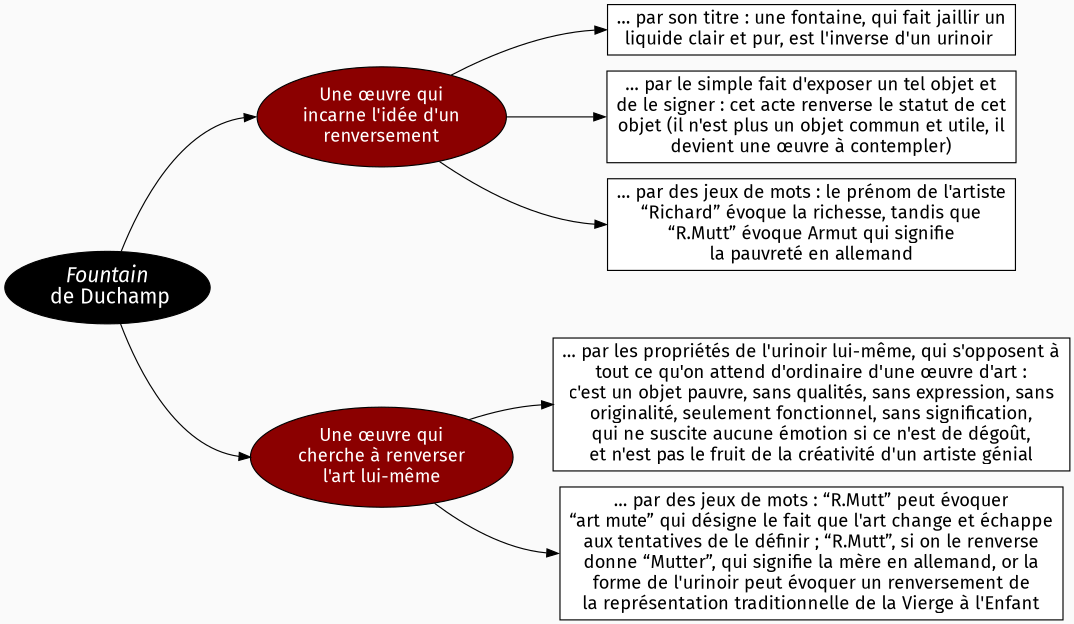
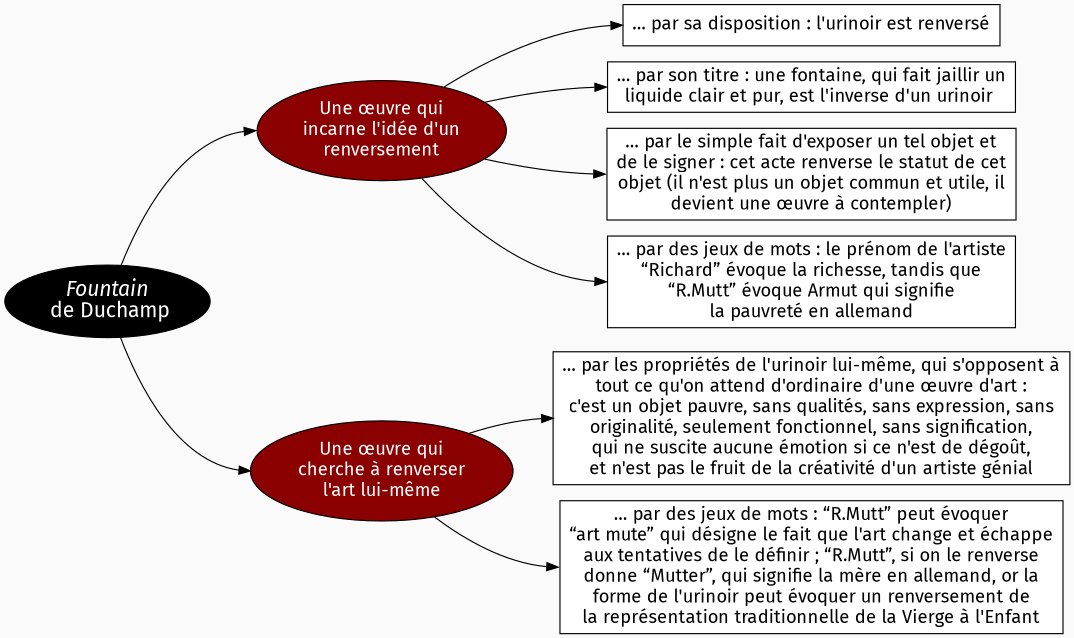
  digraph {
    bgcolor=grey98
    nodesep=0.2
    rankdir=LR
    ranksep=0.1
    splines=true
    style=filled
    fontname="Fira Sans"
    node [fillcolor=white fontcolor=black fontsize=16 style=filled fontname="Fira Sans" color=grey502 shape=box]
    edge [minlen=4 fontname="Fira Sans" headport=w]
    n1 [fillcolor=red4 fontcolor=white label="Une œuvre qui\nincarne l'idée d'un\nrenversement" color="" shape=""]
    n2 [fillcolor=red4 fontcolor=white label="Une œuvre qui\ncherche à renverser\nl'art lui-même" color="" shape=""]
    n3 [fillcolor=12 fontcolor=white fontsize=18.5 label=<<i>Fountain</i><br/> de Duchamp> color="" shape=""]
+   n4 [label="… par sa disposition : l'urinoir est renversé"]
    n5 [label="… par son titre : une fontaine, qui fait jaillir un\nliquide clair et pur, est l'inverse d'un urinoir "]
    n6 [label="… par le simple fait d'exposer un tel objet et\nde le signer : cet acte renverse le statut de cet\nobjet (il n'est plus un objet commun et utile, il\ndevient une œuvre à contempler)"]
    n7 [label="… par des jeux de mots : le prénom de l'artiste\n“Richard” évoque la richesse, tandis que\n“R.Mutt” évoque Armut qui signifie\nla pauvreté en allemand"]
    n8 [label="… par les propriétés de l'urinoir lui-même, qui s'opposent à\ntout ce qu'on attend d'ordinaire d'une œuvre d'art :\nc'est un objet pauvre, sans qualités, sans expression, sans\noriginalité, seulement fonctionnel, sans signification,\nqui ne suscite aucune émotion si ce n'est de dégoût,\net n'est pas le fruit de la créativité d'un artiste génial"]
    n9 [label="… par des jeux de mots : “R.Mutt” peut évoquer\n“art mute” qui désigne le fait que l'art change et échappe\naux tentatives de le définir ; “R.Mutt”, si on le renverse\ndonne “Mutter”, qui signifie la mère en allemand, or la\nforme de l'urinoir peut évoquer un renversement de\nla représentation traditionnelle de la Vierge à l'Enfant"]
    subgraph sub_1 {
      rank=same
      n1
      n2
    }
    n1 -> n2 [minlen=15 style=invis headport=""]
+   n1 -> n4
    n1 -> n5
    n1 -> n6
    n1 -> n7
    n2 -> n8
    n2 -> n9
    n3 -> n1
    n3 -> n2
  }
